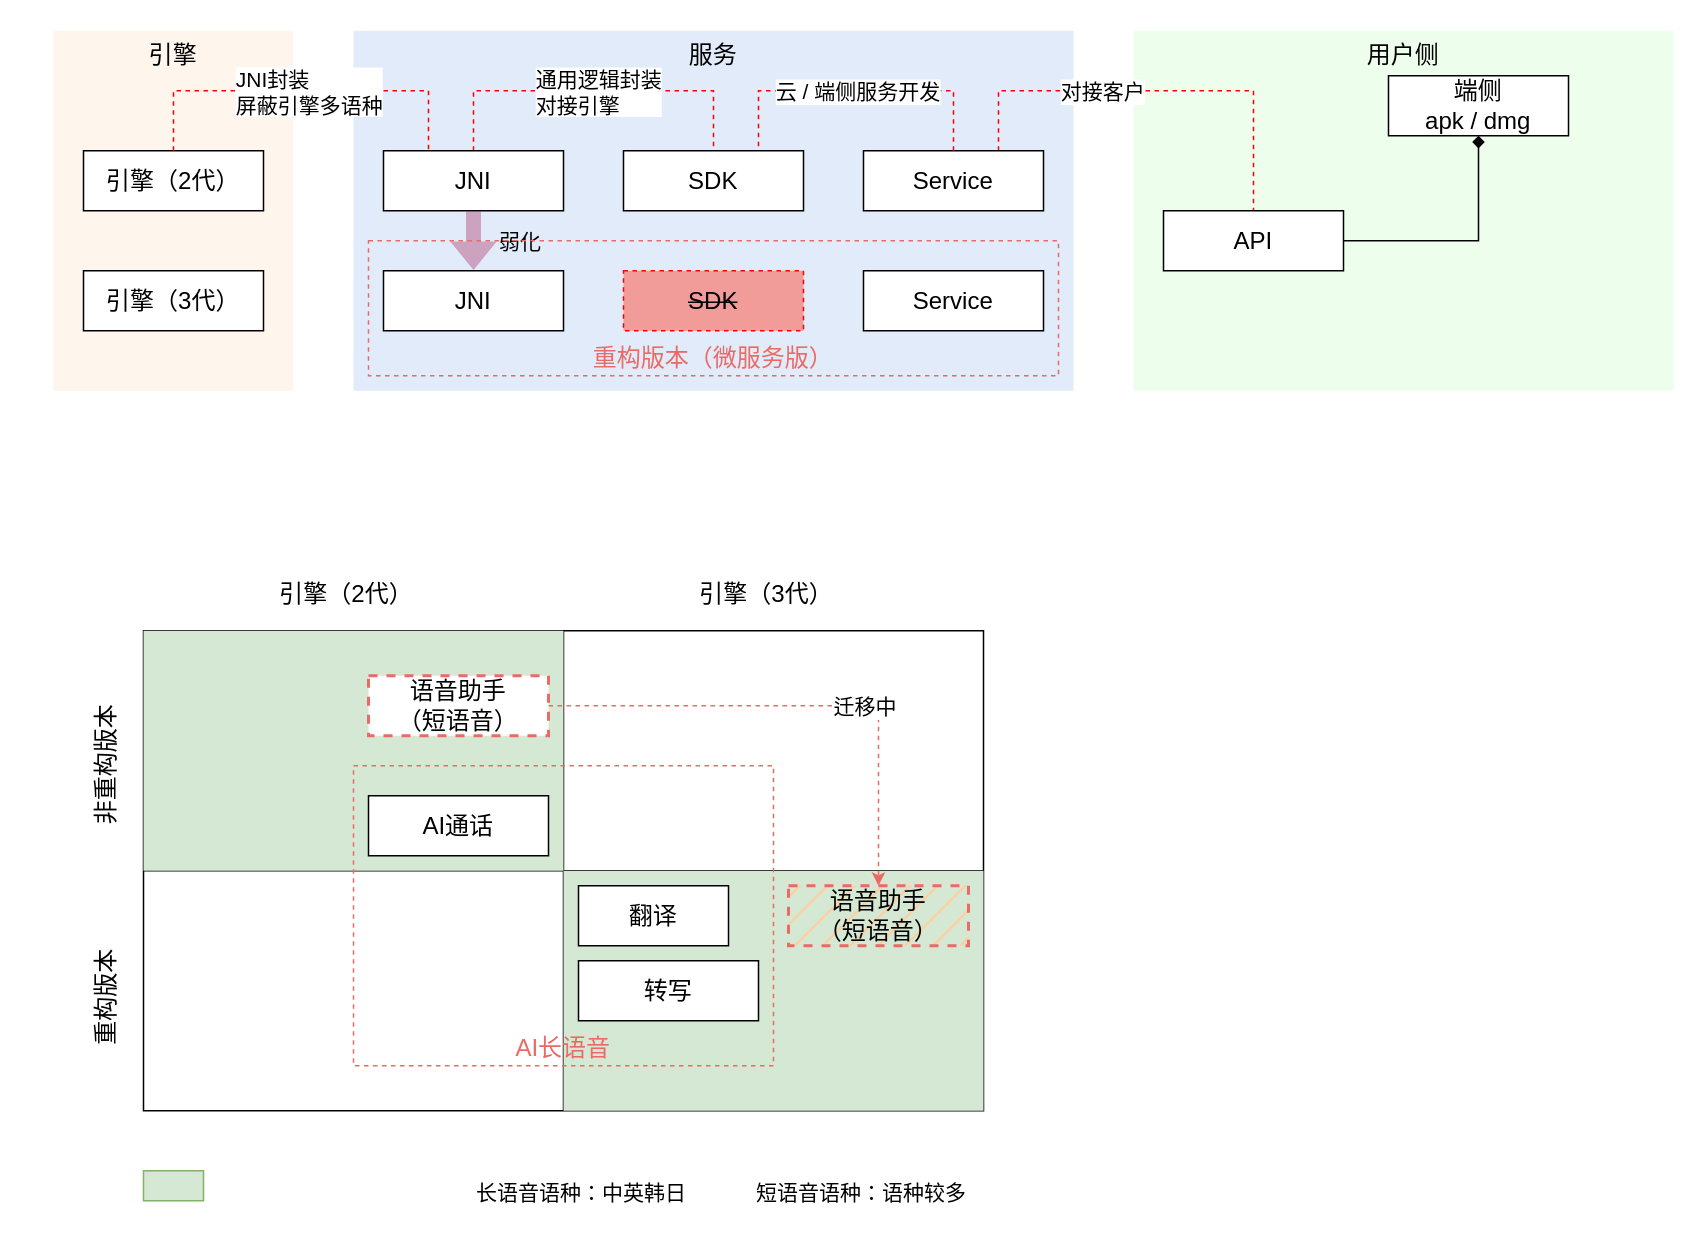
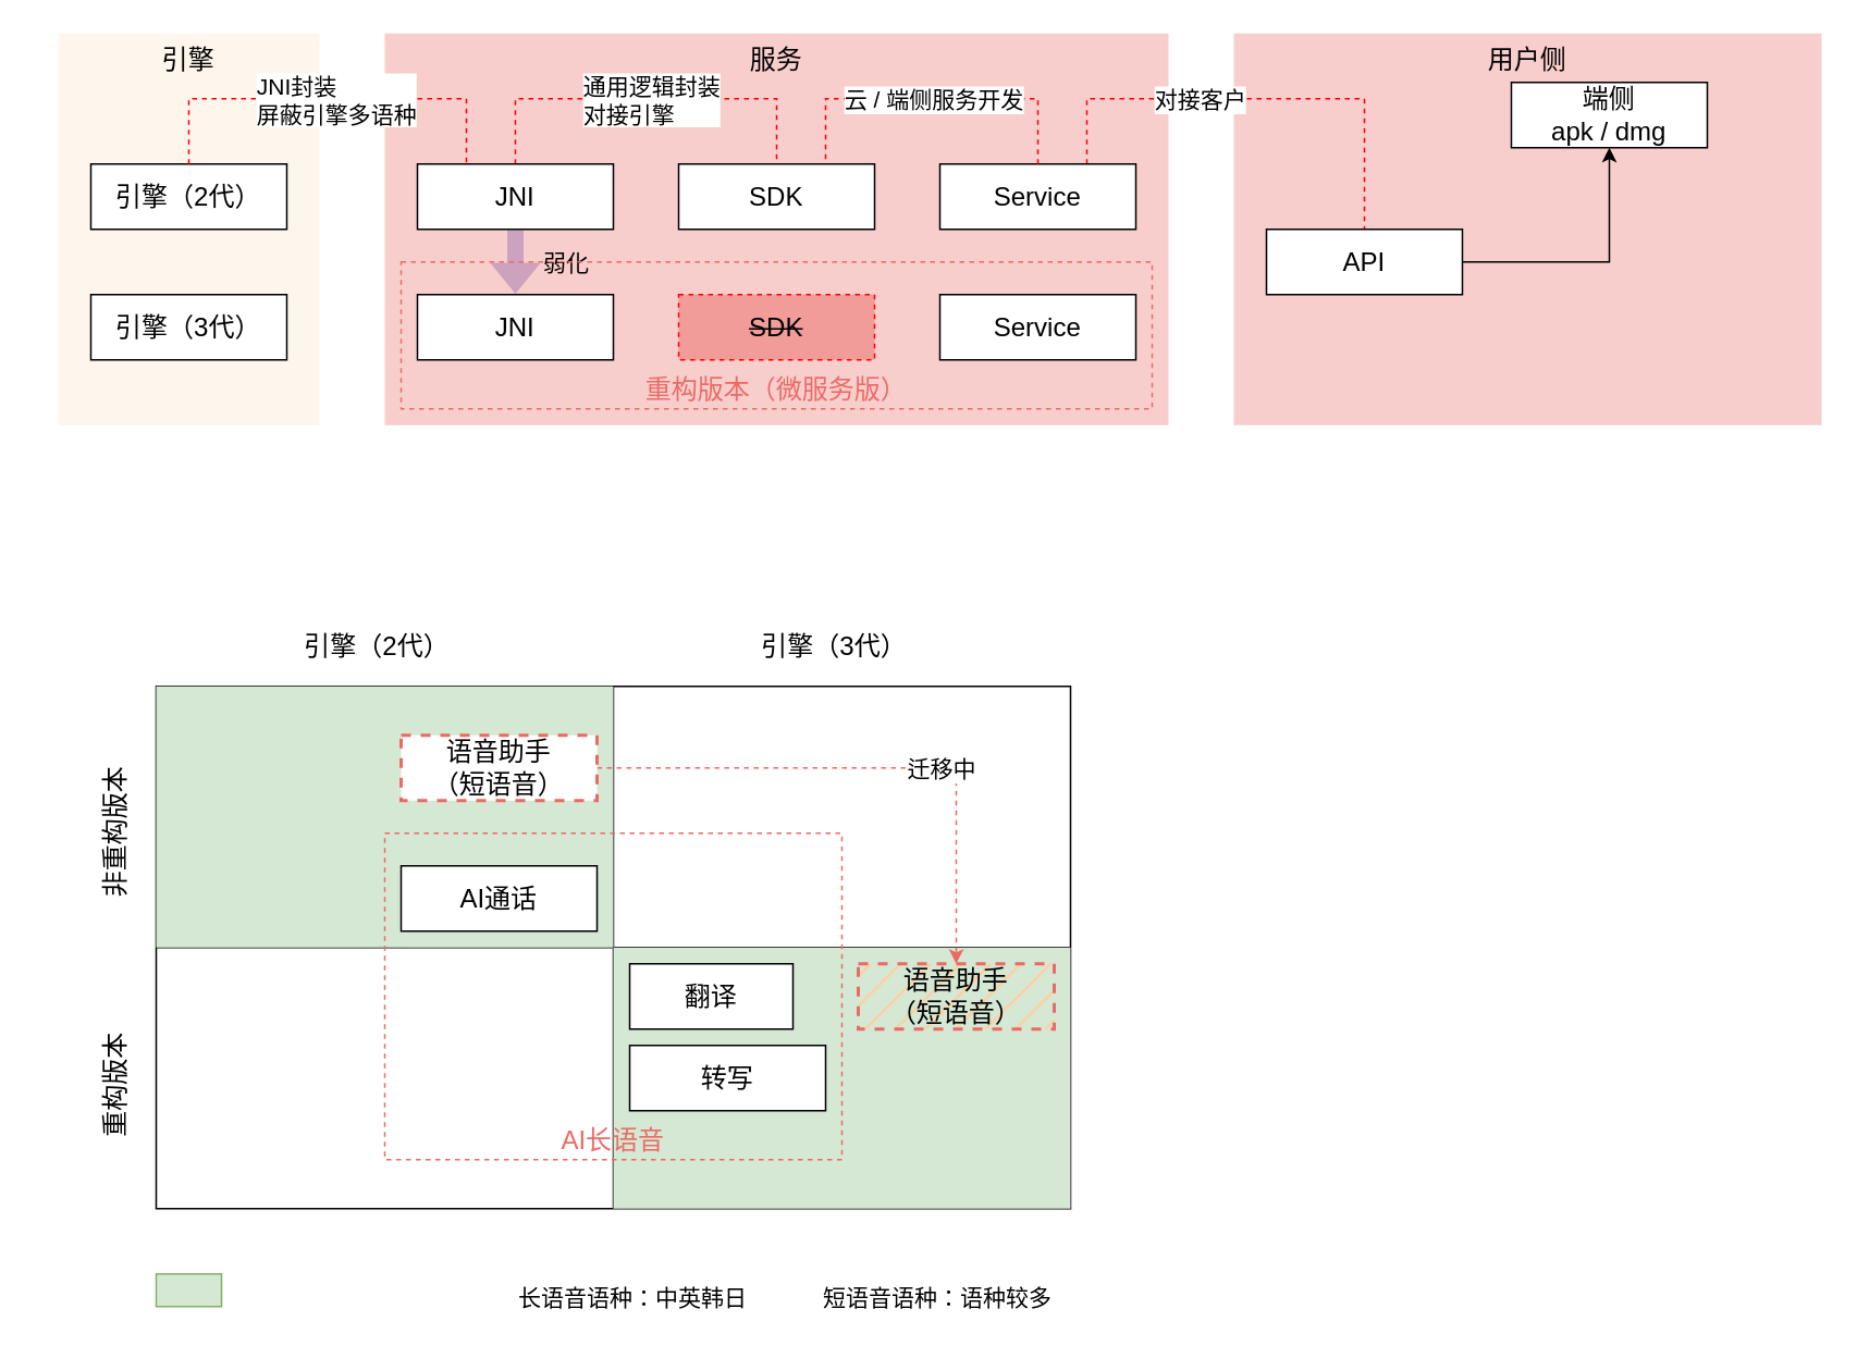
  <mxCell id="0" />
  <mxCell id="1" parent="0" />
- <mxCell id="2" value="服务" style="rounded=0;whiteSpace=wrap;html=1;verticalAlign=top;fillColor=#e1ebf9;strokeColor=none;fontSize=16;" vertex="1" parent="1"><mxGeometry x="235" y="20" width="480" height="240" as="geometry" /></mxCell>
- <mxCell id="3" value="用户侧" style="rounded=0;whiteSpace=wrap;html=1;verticalAlign=top;fillColor=#edfeec;strokeColor=none;fontSize=16;" vertex="1" parent="1"><mxGeometry x="755" y="20" width="360" height="240" as="geometry" /></mxCell>
+ <mxCell id="2" value="服务" style="rounded=0;whiteSpace=wrap;html=1;verticalAlign=top;fillColor=#f8cecc;strokeColor=none;fontSize=16;" vertex="1" parent="1"><mxGeometry x="235" y="20" width="480" height="240" as="geometry" /></mxCell>
+ <mxCell id="3" value="用户侧" style="rounded=0;whiteSpace=wrap;html=1;verticalAlign=top;fillColor=#f8cecc;strokeColor=none;fontSize=16;" vertex="1" parent="1"><mxGeometry x="755" y="20" width="360" height="240" as="geometry" /></mxCell>
  <mxCell id="4" value="引擎" style="rounded=0;whiteSpace=wrap;html=1;verticalAlign=top;fillColor=#fef5ec;strokeColor=none;fontSize=16;" vertex="1" parent="1"><mxGeometry x="35" y="20" width="160" height="240" as="geometry" /></mxCell>
  <mxCell id="5" value="引擎（2代）" style="rounded=0;whiteSpace=wrap;html=1;fontSize=16;" vertex="1" parent="1"><mxGeometry x="55" y="100" width="120" height="40" as="geometry" /></mxCell>
  <mxCell id="6" value="" style="edgeStyle=orthogonalEdgeStyle;rounded=0;orthogonalLoop=1;jettySize=auto;html=1;shape=flexArrow;strokeColor=none;fillColor=#CDA2BE;fontSize=16;" edge="1" parent="1" source="10" target="25"><mxGeometry relative="1" as="geometry" /></mxCell>
  <mxCell id="7" value="弱化" style="edgeLabel;html=1;align=center;verticalAlign=middle;resizable=0;points=[];labelBackgroundColor=none;fontSize=14;" vertex="1" connectable="0" parent="6"><mxGeometry x="-0.45" relative="1" as="geometry"><mxPoint x="30" y="9" as="offset" /></mxGeometry></mxCell>
  <mxCell id="8" style="edgeStyle=orthogonalEdgeStyle;rounded=0;orthogonalLoop=1;jettySize=auto;html=1;entryX=0.5;entryY=0;entryDx=0;entryDy=0;endArrow=none;endFill=0;dashed=1;strokeColor=#FF0000;" edge="1" parent="1" source="10" target="11"><mxGeometry relative="1" as="geometry"><Array as="points"><mxPoint x="315" y="60" /><mxPoint x="475" y="60" /></Array></mxGeometry></mxCell>
  <mxCell id="9" value="通用逻辑封装&lt;br style=&quot;font-size: 14px;&quot;&gt;对接引擎" style="edgeLabel;html=1;align=left;verticalAlign=middle;resizable=0;points=[];fontSize=14;" vertex="1" connectable="0" parent="8"><mxGeometry x="-0.117" relative="1" as="geometry"><mxPoint x="-26" as="offset" /></mxGeometry></mxCell>
  <mxCell id="10" value="JNI" style="rounded=0;whiteSpace=wrap;html=1;fontSize=16;" vertex="1" parent="1"><mxGeometry x="255" y="100" width="120" height="40" as="geometry" /></mxCell>
  <mxCell id="11" value="SDK" style="rounded=0;whiteSpace=wrap;html=1;fontSize=16;" vertex="1" parent="1"><mxGeometry x="415" y="100" width="120" height="40" as="geometry" /></mxCell>
  <mxCell id="12" style="edgeStyle=orthogonalEdgeStyle;rounded=0;orthogonalLoop=1;jettySize=auto;html=1;exitX=0.75;exitY=0;exitDx=0;exitDy=0;entryX=0.5;entryY=0;entryDx=0;entryDy=0;endArrow=none;endFill=0;dashed=1;strokeColor=#FF0000;" edge="1" parent="1" source="14" target="16"><mxGeometry relative="1" as="geometry"><Array as="points"><mxPoint x="665" y="60" /><mxPoint x="835" y="60" /></Array></mxGeometry></mxCell>
  <mxCell id="13" value="对接客户" style="edgeLabel;html=1;align=left;verticalAlign=middle;resizable=0;points=[];fontSize=14;" vertex="1" connectable="0" parent="12"><mxGeometry x="-0.261" y="4" relative="1" as="geometry"><mxPoint x="-27" y="4" as="offset" /></mxGeometry></mxCell>
  <mxCell id="14" value="Service" style="rounded=0;whiteSpace=wrap;html=1;fontSize=16;" vertex="1" parent="1"><mxGeometry x="575" y="100" width="120" height="40" as="geometry" /></mxCell>
- <mxCell id="15" value="" style="edgeStyle=orthogonalEdgeStyle;rounded=0;orthogonalLoop=1;jettySize=auto;html=1;endArrow=diamond;" edge="1" parent="1" source="16" target="17"><mxGeometry relative="1" as="geometry" /></mxCell>
+ <mxCell id="15" value="" style="edgeStyle=orthogonalEdgeStyle;rounded=0;orthogonalLoop=1;jettySize=auto;html=1;" edge="1" parent="1" source="16" target="17"><mxGeometry relative="1" as="geometry" /></mxCell>
  <mxCell id="16" value="API" style="rounded=0;whiteSpace=wrap;html=1;fontSize=16;" vertex="1" parent="1"><mxGeometry x="775" y="140" width="120" height="40" as="geometry" /></mxCell>
  <mxCell id="17" value="端侧&lt;br&gt;apk / dmg" style="rounded=0;whiteSpace=wrap;html=1;fontSize=16;" vertex="1" parent="1"><mxGeometry x="925" y="50" width="120" height="40" as="geometry" /></mxCell>
  <mxCell id="18" value="引擎（3代）" style="rounded=0;whiteSpace=wrap;html=1;fontSize=16;" vertex="1" parent="1"><mxGeometry x="55" y="180" width="120" height="40" as="geometry" /></mxCell>
  <mxCell id="19" style="edgeStyle=orthogonalEdgeStyle;rounded=0;orthogonalLoop=1;jettySize=auto;html=1;entryX=0.25;entryY=0;entryDx=0;entryDy=0;endArrow=none;endFill=0;dashed=1;strokeColor=#FF0000;exitX=0.5;exitY=0;exitDx=0;exitDy=0;" edge="1" parent="1" source="5" target="10"><mxGeometry relative="1" as="geometry"><mxPoint x="325" y="110" as="sourcePoint" /><mxPoint x="485" y="110" as="targetPoint" /><Array as="points"><mxPoint x="115" y="60" /><mxPoint x="285" y="60" /></Array></mxGeometry></mxCell>
  <mxCell id="20" value="JNI封装&lt;br style=&quot;font-size: 14px;&quot;&gt;屏蔽引擎多语种" style="edgeLabel;html=1;align=left;verticalAlign=middle;resizable=0;points=[];fontSize=14;" vertex="1" connectable="0" parent="19"><mxGeometry x="0.016" y="1" relative="1" as="geometry"><mxPoint x="-47" y="1" as="offset" /></mxGeometry></mxCell>
  <mxCell id="21" style="edgeStyle=orthogonalEdgeStyle;rounded=0;orthogonalLoop=1;jettySize=auto;html=1;entryX=0.75;entryY=0;entryDx=0;entryDy=0;endArrow=none;endFill=0;dashed=1;strokeColor=#FF0000;exitX=0.5;exitY=0;exitDx=0;exitDy=0;" edge="1" parent="1" source="14" target="11"><mxGeometry relative="1" as="geometry"><mxPoint x="325" y="110" as="sourcePoint" /><mxPoint x="485" y="110" as="targetPoint" /><Array as="points"><mxPoint x="635" y="60" /><mxPoint x="505" y="60" /></Array></mxGeometry></mxCell>
  <mxCell id="22" value="云 / 端侧服务开发" style="edgeLabel;html=1;align=left;verticalAlign=middle;resizable=0;points=[];fontSize=14;" vertex="1" connectable="0" parent="21"><mxGeometry x="-0.117" relative="1" as="geometry"><mxPoint x="-67" as="offset" /></mxGeometry></mxCell>
  <mxCell id="23" value="" style="group;fontStyle=0" vertex="1" connectable="0" parent="1"><mxGeometry x="245" y="160" width="460" height="90" as="geometry" /></mxCell>
  <mxCell id="24" value="&lt;font color=&quot;#ea6b66&quot;&gt;重构版本（微服务版）&lt;/font&gt;" style="rounded=0;whiteSpace=wrap;html=1;fillColor=none;verticalAlign=bottom;fontSize=16;strokeColor=#EA6B66;dashed=1;" vertex="1" parent="23"><mxGeometry width="460" height="90" as="geometry" /></mxCell>
  <mxCell id="25" value="JNI" style="rounded=0;whiteSpace=wrap;html=1;fontSize=16;" vertex="1" parent="23"><mxGeometry x="10" y="20" width="120" height="40" as="geometry" /></mxCell>
  <mxCell id="26" value="Service" style="rounded=0;whiteSpace=wrap;html=1;fontSize=16;" vertex="1" parent="23"><mxGeometry x="330" y="20" width="120" height="40" as="geometry" /></mxCell>
  <mxCell id="27" value="&lt;strike&gt;SDK&lt;/strike&gt;" style="rounded=0;whiteSpace=wrap;html=1;fillColor=#F19C99;strokeColor=#FF0000;dashed=1;fontSize=16;fontStyle=0" vertex="1" parent="23"><mxGeometry x="170" y="20" width="120" height="40" as="geometry" /></mxCell>
  <mxCell id="28" value="" style="shape=table;startSize=0;container=1;collapsible=0;childLayout=tableLayout;fontSize=16;" vertex="1" parent="1"><mxGeometry x="95" y="420" width="560" height="320" as="geometry" /></mxCell>
  <mxCell id="29" value="" style="shape=tableRow;horizontal=0;startSize=0;swimlaneHead=0;swimlaneBody=0;strokeColor=inherit;top=0;left=0;bottom=0;right=0;collapsible=0;dropTarget=0;fillColor=none;points=[[0,0.5],[1,0.5]];portConstraint=eastwest;fontSize=16;" vertex="1" parent="28"><mxGeometry width="560" height="160" as="geometry" /></mxCell>
  <mxCell id="30" value="" style="shape=partialRectangle;html=1;whiteSpace=wrap;connectable=0;strokeColor=#82b366;overflow=hidden;fillColor=#d5e8d4;top=0;left=0;bottom=0;right=0;pointerEvents=1;fontSize=16;" vertex="1" parent="29"><mxGeometry width="280" height="160" as="geometry"><mxRectangle width="280" height="160" as="alternateBounds" /></mxGeometry></mxCell>
  <mxCell id="31" value="" style="shape=partialRectangle;html=1;whiteSpace=wrap;connectable=0;strokeColor=inherit;overflow=hidden;fillColor=none;top=0;left=0;bottom=0;right=0;pointerEvents=1;fontSize=16;" vertex="1" parent="29"><mxGeometry x="280" width="280" height="160" as="geometry"><mxRectangle width="280" height="160" as="alternateBounds" /></mxGeometry></mxCell>
  <mxCell id="32" value="" style="shape=tableRow;horizontal=0;startSize=0;swimlaneHead=0;swimlaneBody=0;strokeColor=inherit;top=0;left=0;bottom=0;right=0;collapsible=0;dropTarget=0;fillColor=none;points=[[0,0.5],[1,0.5]];portConstraint=eastwest;fontSize=16;" vertex="1" parent="28"><mxGeometry y="160" width="560" height="160" as="geometry" /></mxCell>
  <mxCell id="33" value="" style="shape=partialRectangle;html=1;whiteSpace=wrap;connectable=0;strokeColor=inherit;overflow=hidden;fillColor=none;top=0;left=0;bottom=0;right=0;pointerEvents=1;fontSize=16;" vertex="1" parent="32"><mxGeometry width="280" height="160" as="geometry"><mxRectangle width="280" height="160" as="alternateBounds" /></mxGeometry></mxCell>
  <mxCell id="34" value="" style="shape=partialRectangle;html=1;whiteSpace=wrap;connectable=0;strokeColor=#82b366;overflow=hidden;fillColor=#d5e8d4;top=0;left=0;bottom=0;right=0;pointerEvents=1;fontSize=16;" vertex="1" parent="32"><mxGeometry x="280" width="280" height="160" as="geometry"><mxRectangle width="280" height="160" as="alternateBounds" /></mxGeometry></mxCell>
  <mxCell id="35" value="引擎（2代）" style="text;html=1;align=center;verticalAlign=middle;resizable=0;points=[];autosize=1;strokeColor=none;fillColor=none;fontSize=16;" vertex="1" parent="1"><mxGeometry x="175" y="380" width="110" height="30" as="geometry" /></mxCell>
  <mxCell id="36" value="引擎（3代）" style="text;html=1;align=center;verticalAlign=middle;resizable=0;points=[];autosize=1;strokeColor=none;fillColor=none;fontSize=16;" vertex="1" parent="1"><mxGeometry x="455" y="380" width="110" height="30" as="geometry" /></mxCell>
  <mxCell id="37" value="非重构版本" style="text;html=1;align=center;verticalAlign=middle;resizable=0;points=[];autosize=1;strokeColor=none;fillColor=none;fontSize=16;fontFamily=Helvetica;rotation=270;" vertex="1" parent="1"><mxGeometry x="20" y="495" width="100" height="30" as="geometry" /></mxCell>
  <mxCell id="38" value="重构版本" style="text;html=1;align=center;verticalAlign=middle;resizable=0;points=[];autosize=1;strokeColor=none;fillColor=none;fontSize=16;rotation=270;" vertex="1" parent="1"><mxGeometry x="25" y="650" width="90" height="30" as="geometry" /></mxCell>
  <mxCell id="39" value="" style="group" vertex="1" connectable="0" parent="1"><mxGeometry x="95" y="775" width="140" height="30" as="geometry" /></mxCell>
  <mxCell id="40" value="" style="rounded=0;whiteSpace=wrap;html=1;fillColor=#d5e8d4;strokeColor=#82b366;" vertex="1" parent="39"><mxGeometry y="5" width="40" height="20" as="geometry" /></mxCell>
  <mxCell id="41" value="&lt;font color=&quot;#ea6b66&quot;&gt;AI长语音&lt;/font&gt;" style="rounded=0;whiteSpace=wrap;html=1;fillColor=none;verticalAlign=bottom;fontSize=16;strokeColor=#EA6B66;dashed=1;" vertex="1" parent="1"><mxGeometry x="235" y="510" width="280" height="200" as="geometry" /></mxCell>
  <mxCell id="42" value="AI通话" style="rounded=0;whiteSpace=wrap;html=1;fontSize=16;" vertex="1" parent="1"><mxGeometry x="245" y="530" width="120" height="40" as="geometry" /></mxCell>
  <mxCell id="43" value="翻译" style="rounded=0;whiteSpace=wrap;html=1;fontSize=16;" vertex="1" parent="1"><mxGeometry x="385" y="590" width="100" height="40" as="geometry" /></mxCell>
  <mxCell id="44" value="转写" style="rounded=0;whiteSpace=wrap;html=1;fontSize=16;" vertex="1" parent="1"><mxGeometry x="385" y="640" width="120" height="40" as="geometry" /></mxCell>
  <mxCell id="45" style="edgeStyle=orthogonalEdgeStyle;rounded=0;orthogonalLoop=1;jettySize=auto;html=1;entryX=0.5;entryY=0;entryDx=0;entryDy=0;strokeColor=#EA6B66;dashed=1;" edge="1" parent="1" source="47" target="48"><mxGeometry relative="1" as="geometry" /></mxCell>
  <mxCell id="46" value="迁移中" style="edgeLabel;html=1;align=center;verticalAlign=middle;resizable=0;points=[];fontSize=14;" vertex="1" connectable="0" parent="45"><mxGeometry x="-0.099" relative="1" as="geometry"><mxPoint x="57" as="offset" /></mxGeometry></mxCell>
  <mxCell id="47" value="语音助手&lt;br&gt;（短语音）" style="rounded=0;whiteSpace=wrap;html=1;fontSize=16;strokeColor=#EA6B66;dashed=1;strokeWidth=2;align=center;" vertex="1" parent="1"><mxGeometry x="245" y="450" width="120" height="40" as="geometry" /></mxCell>
  <mxCell id="48" value="语音助手&lt;br&gt;（短语音）" style="rounded=0;whiteSpace=wrap;html=1;fontSize=16;strokeColor=#EA6B66;dashed=1;strokeWidth=2;align=center;fillColor=#FFCE9F;fillStyle=hatch;" vertex="1" parent="1"><mxGeometry x="525" y="590" width="120" height="40" as="geometry" /></mxCell>
  <mxCell id="49" value="长语音语种：中英韩日&lt;span style=&quot;white-space: pre;&quot;&gt;&#09;&lt;/span&gt;&lt;span style=&quot;white-space: pre;&quot;&gt;&#09;&lt;/span&gt;短语音语种：语种较多" style="text;html=1;align=center;verticalAlign=middle;resizable=0;points=[];autosize=1;strokeColor=none;fillColor=none;fontSize=14;" vertex="1" parent="1"><mxGeometry x="305" y="780" width="350" height="30" as="geometry" /></mxCell>
